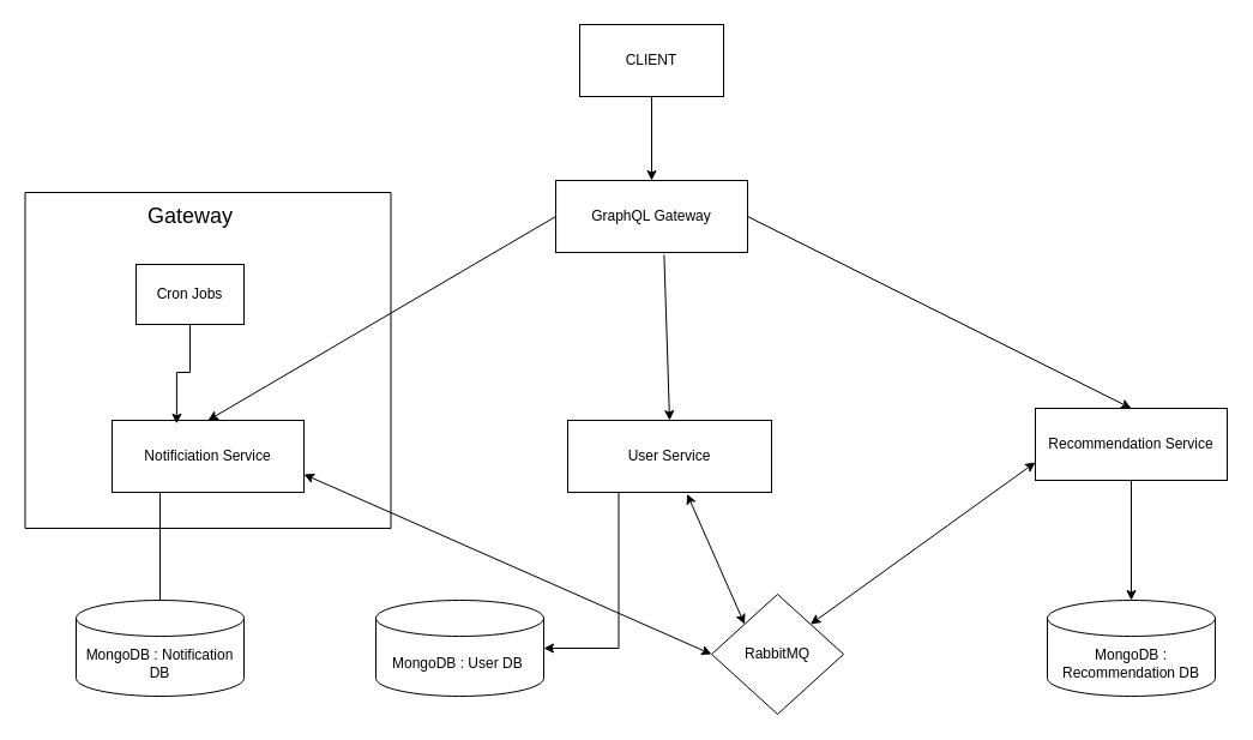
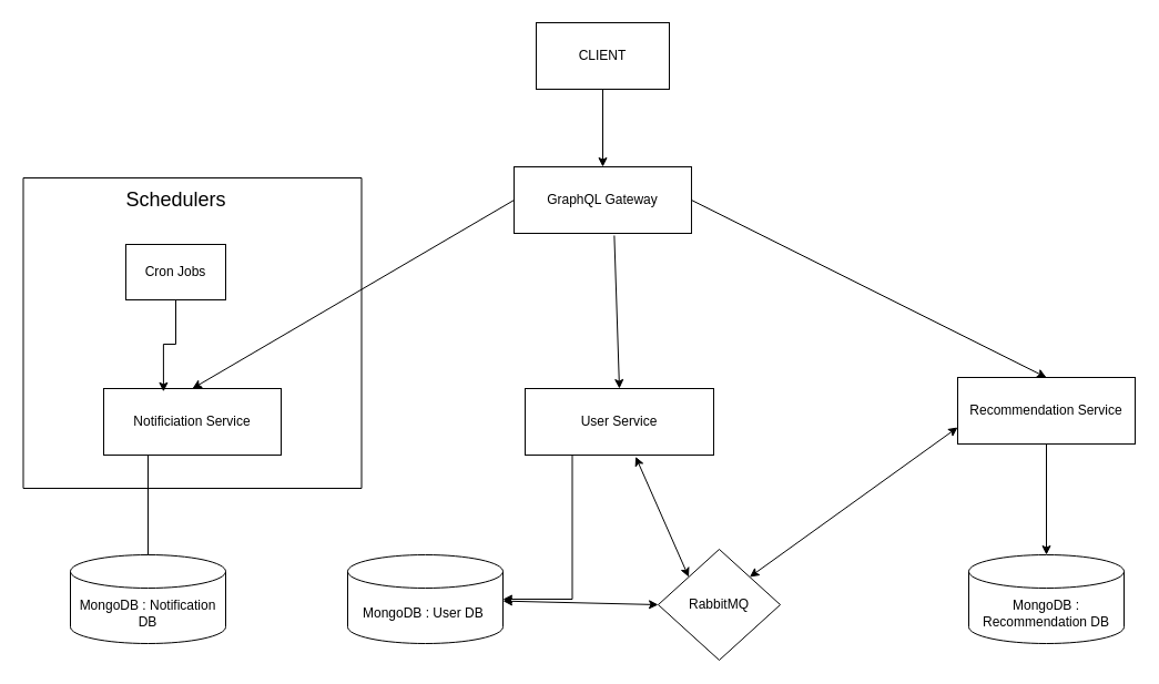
  <mxCell id="0" />
  <mxCell id="1" parent="0" />
  <mxCell id="2" style="edgeStyle=orthogonalEdgeStyle;rounded=0;orthogonalLoop=1;jettySize=auto;html=1;exitX=0.5;exitY=1;exitDx=0;exitDy=0;" edge="1" parent="1" source="3" target="4"><mxGeometry relative="1" as="geometry"><mxPoint x="543.048" y="180" as="targetPoint" /></mxGeometry></mxCell>
  <mxCell id="3" value="CLIENT" style="rounded=0;whiteSpace=wrap;html=1;" vertex="1" parent="1"><mxGeometry x="483" y="20" width="120" height="60" as="geometry" /></mxCell>
  <mxCell id="4" value="GraphQL Gateway" style="rounded=0;whiteSpace=wrap;html=1;" vertex="1" parent="1"><mxGeometry x="463.02" y="150" width="159.95" height="60" as="geometry" /></mxCell>
  <mxCell id="5" value="Notificiation Service" style="rounded=0;whiteSpace=wrap;html=1;" vertex="1" parent="1"><mxGeometry y="350" width="160" height="60" as="geometry" x="93" /></mxCell>
  <mxCell id="6" value="User Service" style="rounded=0;whiteSpace=wrap;html=1;" vertex="1" parent="1"><mxGeometry x="473" y="350" width="169.98" height="60" as="geometry" /></mxCell>
  <mxCell id="7" value="Recommendation Service" style="rounded=0;whiteSpace=wrap;html=1;" vertex="1" parent="1"><mxGeometry x="863" y="340" width="160" height="60" as="geometry" /></mxCell>
  <mxCell id="8" value="" style="endArrow=classic;html=1;rounded=0;exitX=1;exitY=0.5;exitDx=0;exitDy=0;entryX=0.5;entryY=0;entryDx=0;entryDy=0;" edge="1" parent="1" source="4" target="7"><mxGeometry width="50" height="50" relative="1" as="geometry"><mxPoint x="593" y="160" as="sourcePoint" /><mxPoint x="643" y="110" as="targetPoint" /></mxGeometry></mxCell>
  <mxCell id="9" value="" style="endArrow=classic;html=1;rounded=0;exitX=0.565;exitY=1.033;exitDx=0;exitDy=0;exitPerimeter=0;entryX=0.5;entryY=0;entryDx=0;entryDy=0;" edge="1" parent="1" source="4" target="6"><mxGeometry width="50" height="50" relative="1" as="geometry"><mxPoint x="593" y="190" as="sourcePoint" /><mxPoint x="643" y="140" as="targetPoint" /></mxGeometry></mxCell>
  <mxCell id="10" value="" style="endArrow=classic;html=1;rounded=0;exitX=0;exitY=0.5;exitDx=0;exitDy=0;entryX=0.5;entryY=0;entryDx=0;entryDy=0;" edge="1" parent="1" source="4" target="5"><mxGeometry width="50" height="50" relative="1" as="geometry"><mxPoint x="593" y="190" as="sourcePoint" /><mxPoint x="643" y="140" as="targetPoint" /></mxGeometry></mxCell>
  <mxCell id="11" style="edgeStyle=orthogonalEdgeStyle;rounded=0;orthogonalLoop=1;jettySize=auto;html=1;entryX=0.337;entryY=0.047;entryDx=0;entryDy=0;entryPerimeter=0;" edge="1" parent="1" source="13" target="5"><mxGeometry relative="1" as="geometry" /></mxCell>
  <mxCell id="12" value="" style="swimlane;startSize=0;" vertex="1" parent="1"><mxGeometry x="20.5" y="160" width="305" height="280" as="geometry" /></mxCell>
  <mxCell id="13" value="Cron Jobs" style="whiteSpace=wrap;html=1;aspect=fixed;" vertex="1" parent="12"><mxGeometry x="92.5" y="60" width="90" height="50" as="geometry" /></mxCell>
- <mxCell id="14" value="&lt;font style=&quot;font-size: 18px;&quot;&gt;Gateway&lt;/font&gt;" style="text;html=1;align=center;verticalAlign=middle;resizable=0;points=[];autosize=1;strokeColor=none;fillColor=none;" vertex="1" parent="12"><mxGeometry x="82.5" width="110" height="40" as="geometry" /></mxCell>
+ <mxCell id="14" value="&lt;font style=&quot;font-size: 18px;&quot;&gt;Schedulers&lt;/font&gt;" style="text;html=1;align=center;verticalAlign=middle;resizable=0;points=[];autosize=1;strokeColor=none;fillColor=none;" vertex="1" parent="12"><mxGeometry x="82.5" width="110" height="40" as="geometry" /></mxCell>
  <mxCell id="15" value="MongoDB : Notification DB" style="shape=cylinder3;whiteSpace=wrap;html=1;boundedLbl=1;backgroundOutline=1;size=15;" vertex="1" parent="1"><mxGeometry x="63" y="500" width="140" height="80" as="geometry" /></mxCell>
  <mxCell id="16" value="MongoDB : Recommendation DB" style="shape=cylinder3;whiteSpace=wrap;html=1;boundedLbl=1;backgroundOutline=1;size=15;" vertex="1" parent="1"><mxGeometry x="873" y="500" width="140" height="80" as="geometry" /></mxCell>
  <mxCell id="17" value="MongoDB : User DB&amp;nbsp;" style="shape=cylinder3;whiteSpace=wrap;html=1;boundedLbl=1;backgroundOutline=1;size=15;" vertex="1" parent="1"><mxGeometry x="313" y="500" width="140" height="80" as="geometry" /></mxCell>
  <mxCell id="18" value="RabbitMQ" style="rhombus;whiteSpace=wrap;html=1;" vertex="1" parent="1"><mxGeometry x="593" y="495" width="110" height="100" as="geometry" /></mxCell>
  <mxCell id="19" style="edgeStyle=orthogonalEdgeStyle;rounded=0;orthogonalLoop=1;jettySize=auto;html=1;exitX=0.25;exitY=1;exitDx=0;exitDy=0;entryX=1;entryY=0.5;entryDx=0;entryDy=0;entryPerimeter=0;" edge="1" parent="1" source="6" target="17"><mxGeometry relative="1" as="geometry" /></mxCell>
  <mxCell id="20" value="" style="endArrow=classic;startArrow=classic;html=1;rounded=0;exitX=0.586;exitY=1.024;exitDx=0;exitDy=0;exitPerimeter=0;entryX=0;entryY=0;entryDx=0;entryDy=0;" edge="1" parent="1" source="6" target="18"><mxGeometry width="50" height="50" relative="1" as="geometry"><mxPoint x="593" y="310" as="sourcePoint" /><mxPoint x="643" y="260" as="targetPoint" /></mxGeometry></mxCell>
  <mxCell id="21" value="" style="endArrow=classic;startArrow=classic;html=1;rounded=0;exitX=1;exitY=0;exitDx=0;exitDy=0;entryX=0;entryY=0.75;entryDx=0;entryDy=0;" edge="1" parent="1" source="18" target="7"><mxGeometry width="50" height="50" relative="1" as="geometry"><mxPoint x="593" y="310" as="sourcePoint" /><mxPoint x="643" y="260" as="targetPoint" /></mxGeometry></mxCell>
- <mxCell id="22" value="" style="endArrow=classic;startArrow=classic;html=1;rounded=0;exitX=0;exitY=0.5;exitDx=0;exitDy=0;entryX=1;entryY=0.75;entryDx=0;entryDy=0;" edge="1" parent="1" source="18" target="5"><mxGeometry width="50" height="50" relative="1" as="geometry"><mxPoint x="593" y="310" as="sourcePoint" /><mxPoint x="643" y="260" as="targetPoint" /></mxGeometry></mxCell>
+ <mxCell id="22" value="" style="endArrow=classic;startArrow=classic;html=1;rounded=0;exitX=0;exitY=0.5;exitDx=0;exitDy=0;" edge="1" parent="1" source="18" target="17"><mxGeometry width="50" height="50" relative="1" as="geometry"><mxPoint x="593" y="310" as="sourcePoint" /><mxPoint x="643" y="260" as="targetPoint" /></mxGeometry></mxCell>
  <mxCell id="23" style="edgeStyle=orthogonalEdgeStyle;rounded=0;orthogonalLoop=1;jettySize=auto;html=1;exitX=0.25;exitY=1;exitDx=0;exitDy=0;entryX=0.5;entryY=0;entryDx=0;entryDy=0;entryPerimeter=0;endArrow=none;" edge="1" parent="1" source="5" target="15"><mxGeometry relative="1" as="geometry" /></mxCell>
  <mxCell id="24" style="edgeStyle=orthogonalEdgeStyle;rounded=0;orthogonalLoop=1;jettySize=auto;html=1;exitX=0.5;exitY=1;exitDx=0;exitDy=0;entryX=0.5;entryY=0;entryDx=0;entryDy=0;entryPerimeter=0;" edge="1" parent="1" source="7" target="16"><mxGeometry relative="1" as="geometry" /></mxCell>
